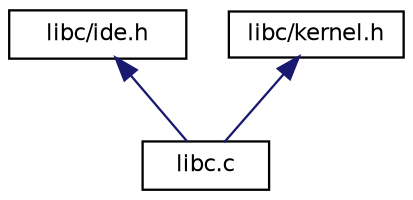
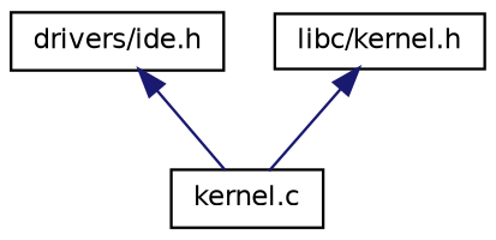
  digraph {
    node [color=black fillcolor=white fontname=Helvetica fontsize=10 shape=record style=filled]
    edge [color=midnightblue dir=back fontname=Helvetica fontsize=10 labelfontname=Helvetica labelfontsize=10 style=solid]
-   n1 [height=0.2 label="libc/ide.h" width=0.4]
-   n2 [height=0.2 label="libc.c" width=0.4]
+   n1 [height=0.2 label="drivers/ide.h" width=0.4]
+   n2 [height=0.2 label="kernel.c" width=0.4]
    n3 [height=0.2 label="libc/kernel.h" width=0.4]
    n1 -> n2
    n3 -> n2
  }
